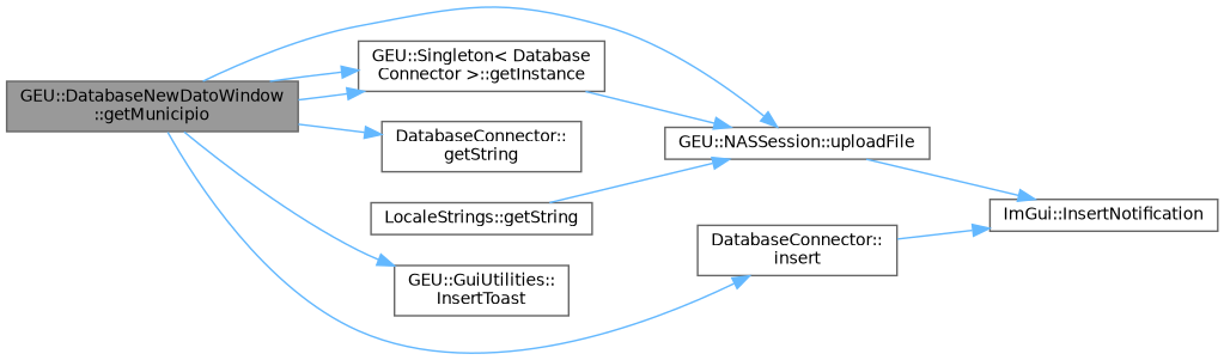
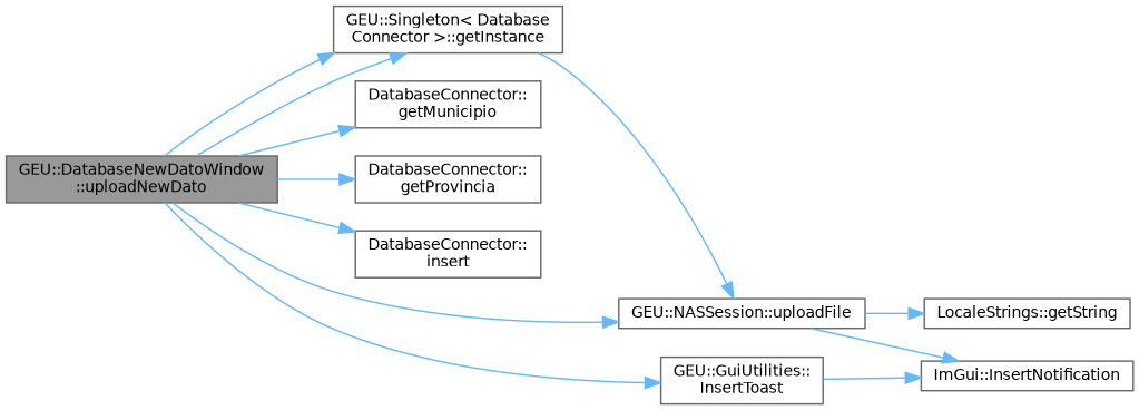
  digraph {
    rankdir=LR
    node [color=grey40 fillcolor=white fontname=Helvetica fontsize=10 shape=box style=filled]
    edge [color=steelblue1 fontname=Helvetica fontsize=10 labelfontname=Helvetica labelfontsize=10 style=solid]
-   n1 [color=gray40 fillcolor=grey60 fontcolor=black height=0.2 label="GEU::DatabaseNewDatoWindow\l::getMunicipio" width=0.4]
+   n1 [color=gray40 fillcolor=grey60 fontcolor=black height=0.2 label="GEU::DatabaseNewDatoWindow\l::uploadNewDato" width=0.4]
    n2 [height=0.2 label="GEU::Singleton\< Database\lConnector \>::getInstance" width=0.4]
-   n4 [height=0.2 label="DatabaseConnector::\lgetString" width=0.4]
+   n3 [height=0.2 label="DatabaseConnector::\lgetMunicipio" width=0.4]
+   n4 [height=0.2 label="DatabaseConnector::\lgetProvincia" width=0.4]
    n5 [height=0.2 label="DatabaseConnector::\linsert" width=0.4]
    n6 [height=0.2 label="GEU::GuiUtilities::\lInsertToast" width=0.4]
    n7 [height=0.2 label="GEU::NASSession::uploadFile" width=0.4]
    n8 [height=0.2 label="ImGui::InsertNotification" width=0.4]
    n9 [height=0.2 label="LocaleStrings::getString" width=0.4]
    n1 -> n2
    n1 -> n2
+   n1 -> n3
    n1 -> n4
    n1 -> n5
    n1 -> n6
    n1 -> n7
    n2 -> n7
-   n5 -> n8
+   n6 -> n8
    n7 -> n8
-   n9 -> n7
+   n7 -> n9
  }
